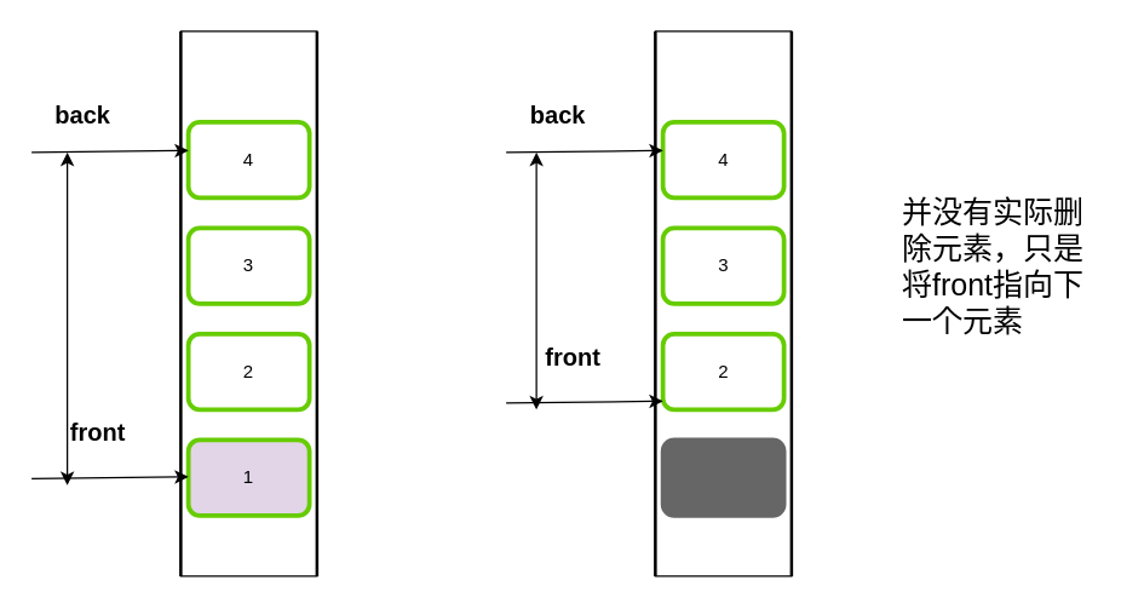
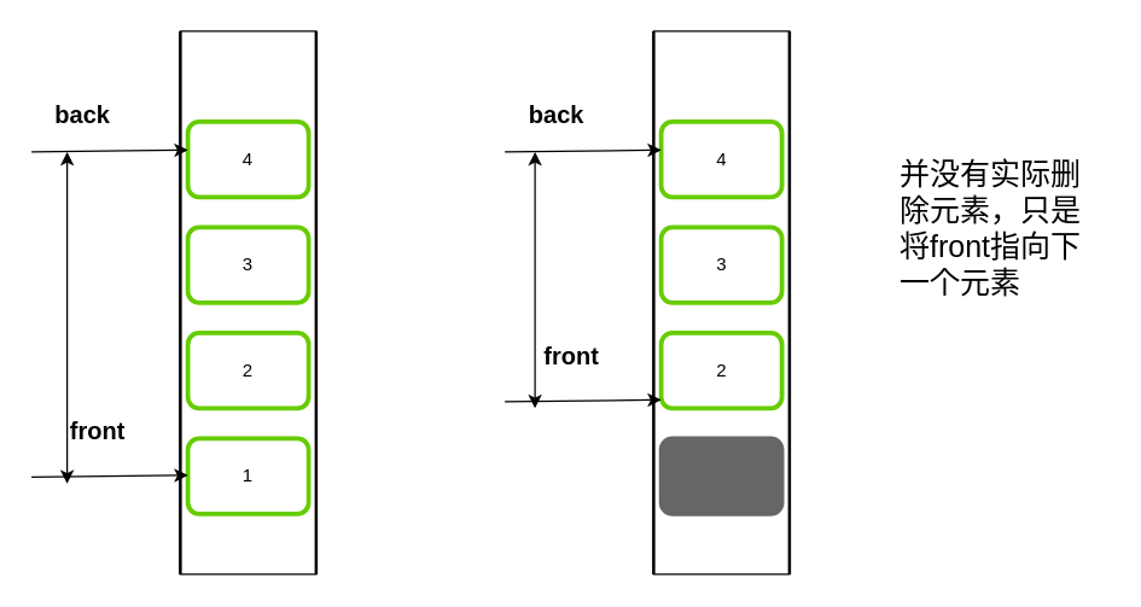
  <mxCell id="0" />
  <mxCell id="1" parent="0" />
- <mxCell id="2" value="1" style="rounded=1;whiteSpace=wrap;html=1;strokeWidth=3;strokeColor=#66CC00;fillColor=#e1d5e7;" vertex="1" parent="1"><mxGeometry x="124" y="290" width="80" height="50" as="geometry" /></mxCell>
+ <mxCell id="2" value="1" style="rounded=1;whiteSpace=wrap;html=1;strokeWidth=3;strokeColor=#66CC00;" vertex="1" parent="1"><mxGeometry x="124" y="290" width="80" height="50" as="geometry" /></mxCell>
  <mxCell id="3" value="2" style="rounded=1;whiteSpace=wrap;html=1;strokeWidth=3;strokeColor=#66CC00;" vertex="1" parent="1"><mxGeometry x="124" y="220" width="80" height="50" as="geometry" /></mxCell>
  <mxCell id="4" value="3" style="rounded=1;whiteSpace=wrap;html=1;strokeColor=#66CC00;strokeWidth=3;" vertex="1" parent="1"><mxGeometry x="124" y="150" width="80" height="50" as="geometry" /></mxCell>
  <mxCell id="5" value="4" style="rounded=1;whiteSpace=wrap;html=1;strokeColor=#66CC00;strokeWidth=3;" vertex="1" parent="1"><mxGeometry x="124" y="80" width="80" height="50" as="geometry" /></mxCell>
  <mxCell id="6" value="" style="line;strokeWidth=2;direction=south;html=1;" vertex="1" parent="1"><mxGeometry x="204" y="20" width="10" height="360" as="geometry" /></mxCell>
  <mxCell id="7" value="" style="line;strokeWidth=2;direction=south;html=1;" vertex="1" parent="1"><mxGeometry x="114" y="20" width="10" height="360" as="geometry" /></mxCell>
  <mxCell id="8" value="front" style="text;html=1;align=center;verticalAlign=middle;resizable=0;points=[];autosize=1;strokeColor=none;fillColor=none;fontSize=16;fontStyle=1" vertex="1" parent="1"><mxGeometry x="34" y="270" width="60" height="30" as="geometry" /></mxCell>
  <mxCell id="9" value="back" style="text;html=1;align=center;verticalAlign=middle;resizable=0;points=[];autosize=1;strokeColor=none;fillColor=none;fontSize=16;fontStyle=1;labelBackgroundColor=default;" vertex="1" parent="1"><mxGeometry x="24" y="60" width="60" height="30" as="geometry" /></mxCell>
  <mxCell id="10" value="" style="endArrow=classic;html=1;rounded=0;entryX=0.17;entryY=0.976;entryDx=0;entryDy=0;entryPerimeter=0;" edge="1" parent="1"><mxGeometry width="50" height="50" relative="1" as="geometry"><mxPoint x="20.4" y="315.6" as="sourcePoint" /><mxPoint x="124" y="314.4" as="targetPoint" /></mxGeometry></mxCell>
  <mxCell id="11" value="" style="endArrow=classic;html=1;rounded=0;entryX=0.17;entryY=0.976;entryDx=0;entryDy=0;entryPerimeter=0;" edge="1" parent="1"><mxGeometry width="50" height="50" relative="1" as="geometry"><mxPoint x="20.4" y="100" as="sourcePoint" /><mxPoint x="124" y="98.8" as="targetPoint" /></mxGeometry></mxCell>
  <mxCell id="12" value="" style="rounded=1;whiteSpace=wrap;html=1;strokeWidth=3;strokeColor=#666666;fillColor=#666666;" vertex="1" parent="1"><mxGeometry x="437.6" y="290" width="80" height="50" as="geometry" /></mxCell>
  <mxCell id="13" value="2" style="rounded=1;whiteSpace=wrap;html=1;strokeWidth=3;strokeColor=#66CC00;" vertex="1" parent="1"><mxGeometry x="437.6" y="220" width="80" height="50" as="geometry" /></mxCell>
  <mxCell id="14" value="3" style="rounded=1;whiteSpace=wrap;html=1;strokeColor=#66CC00;strokeWidth=3;" vertex="1" parent="1"><mxGeometry x="437.6" y="150" width="80" height="50" as="geometry" /></mxCell>
  <mxCell id="15" value="4" style="rounded=1;whiteSpace=wrap;html=1;strokeColor=#66CC00;strokeWidth=3;" vertex="1" parent="1"><mxGeometry x="437.6" y="80" width="80" height="50" as="geometry" /></mxCell>
  <mxCell id="16" value="" style="line;strokeWidth=2;direction=south;html=1;" vertex="1" parent="1"><mxGeometry x="517.6" y="20" width="10" height="360" as="geometry" /></mxCell>
  <mxCell id="17" value="" style="line;strokeWidth=2;direction=south;html=1;" vertex="1" parent="1"><mxGeometry x="427.6" y="20" width="10" height="360" as="geometry" /></mxCell>
  <mxCell id="18" value="front" style="text;html=1;align=center;verticalAlign=middle;resizable=0;points=[];autosize=1;strokeColor=none;fillColor=none;fontSize=16;fontStyle=1" vertex="1" parent="1"><mxGeometry x="347.6" y="220" width="60" height="30" as="geometry" /></mxCell>
  <mxCell id="19" value="back" style="text;html=1;align=center;verticalAlign=middle;resizable=0;points=[];autosize=1;strokeColor=none;fillColor=none;fontSize=16;fontStyle=1;labelBackgroundColor=default;" vertex="1" parent="1"><mxGeometry x="337.6" y="60" width="60" height="30" as="geometry" /></mxCell>
  <mxCell id="20" value="" style="endArrow=classic;html=1;rounded=0;entryX=0.17;entryY=0.976;entryDx=0;entryDy=0;entryPerimeter=0;" edge="1" parent="1"><mxGeometry width="50" height="50" relative="1" as="geometry"><mxPoint x="334" y="265.6" as="sourcePoint" /><mxPoint x="437.6" y="264.4" as="targetPoint" /></mxGeometry></mxCell>
  <mxCell id="21" value="" style="endArrow=classic;html=1;rounded=0;entryX=0.17;entryY=0.976;entryDx=0;entryDy=0;entryPerimeter=0;" edge="1" parent="1"><mxGeometry width="50" height="50" relative="1" as="geometry"><mxPoint x="334" y="100" as="sourcePoint" /><mxPoint x="437.6" y="98.8" as="targetPoint" /></mxGeometry></mxCell>
  <mxCell id="22" value="" style="rounded=0;whiteSpace=wrap;html=1;fillColor=none;" vertex="1" parent="1"><mxGeometry x="432.6" y="20" width="90" height="360" as="geometry" /></mxCell>
  <mxCell id="23" value="" style="rounded=0;whiteSpace=wrap;html=1;fillColor=none;" vertex="1" parent="1"><mxGeometry x="119" y="20" width="90" height="360" as="geometry" /></mxCell>
  <mxCell id="24" value="" style="endArrow=classic;startArrow=classic;html=1;rounded=0;" edge="1" parent="1"><mxGeometry width="50" height="50" relative="1" as="geometry"><mxPoint x="44" y="320" as="sourcePoint" /><mxPoint x="44" y="100" as="targetPoint" /><Array as="points"><mxPoint x="44" y="210" /></Array></mxGeometry></mxCell>
  <mxCell id="25" value="" style="endArrow=classic;startArrow=classic;html=1;rounded=0;" edge="1" parent="1"><mxGeometry width="50" height="50" relative="1" as="geometry"><mxPoint x="354" y="270" as="sourcePoint" /><mxPoint x="354" y="100" as="targetPoint" /></mxGeometry></mxCell>
- <mxCell id="26" value="并没有实际删除元素，只是将front指向下一个元素" style="text;html=1;align=left;verticalAlign=middle;whiteSpace=wrap;rounded=0;strokeWidth=6;fontSize=20;fontStyle=0" vertex="1" parent="1"><mxGeometry x="594" y="95" width="140" height="160" as="geometry" /></mxCell>
+ <mxCell id="26" value="并没有实际删除元素，只是将front指向下一个元素" style="text;html=1;align=left;verticalAlign=middle;whiteSpace=wrap;rounded=0;strokeWidth=6;fontSize=20;fontStyle=0" vertex="1" parent="1"><mxGeometry x="594" y="70" width="140" height="160" as="geometry" /></mxCell>
